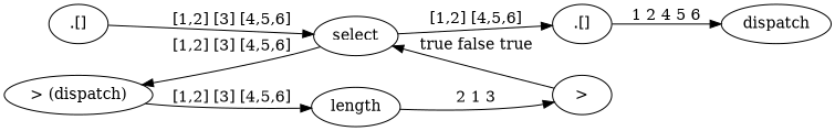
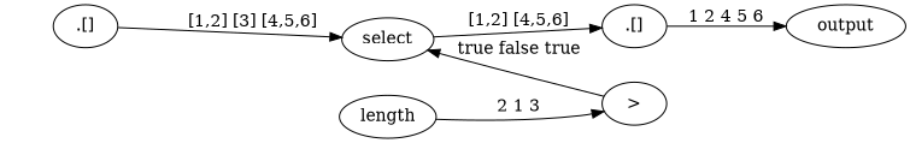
  digraph {
    rankdir=LR
    n1 [label=".[]"]
    select
    n3 [label=".[]"]
    ">"
-   output [label=dispatch]
-   "> (dispatch)"
+   output
    length
    n1 -> select [label="[1,2] [3] [4,5,6]"]
    select -> n3 [label="[1,2] [4,5,6]"]
    select -> ">" [dir=back label="true false true"]
    n3 -> output [label="1 2 4 5 6"]
-   "> (dispatch)" -> select [dir=back label="[1,2] [3] [4,5,6]"]
-   "> (dispatch)" -> length [label="[1,2] [3] [4,5,6]"]
    length -> ">" [label="2 1 3"]
  }
